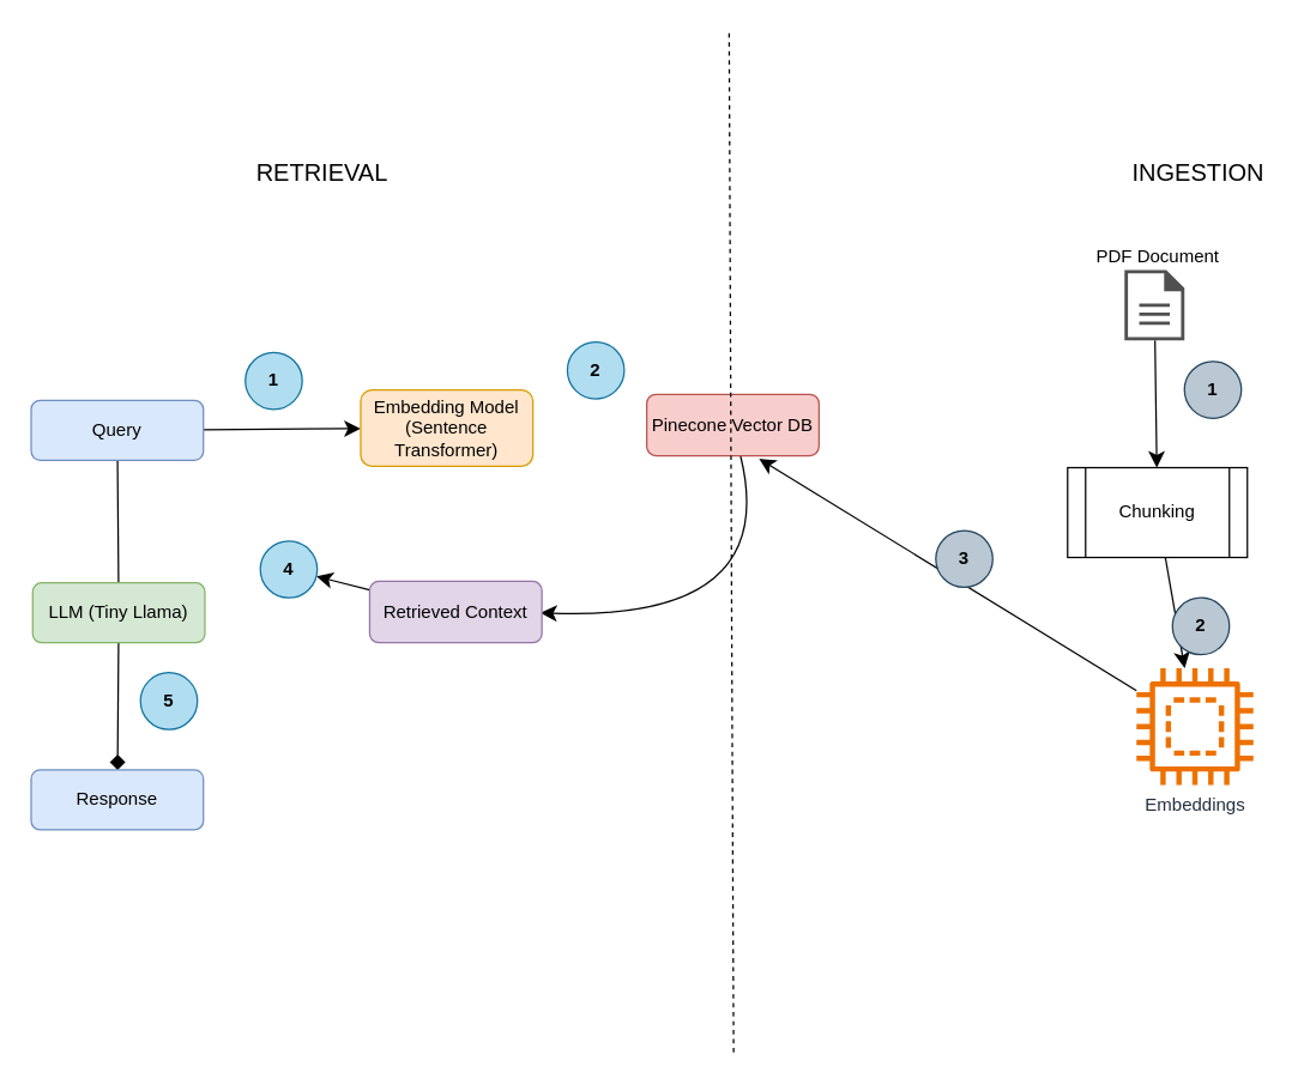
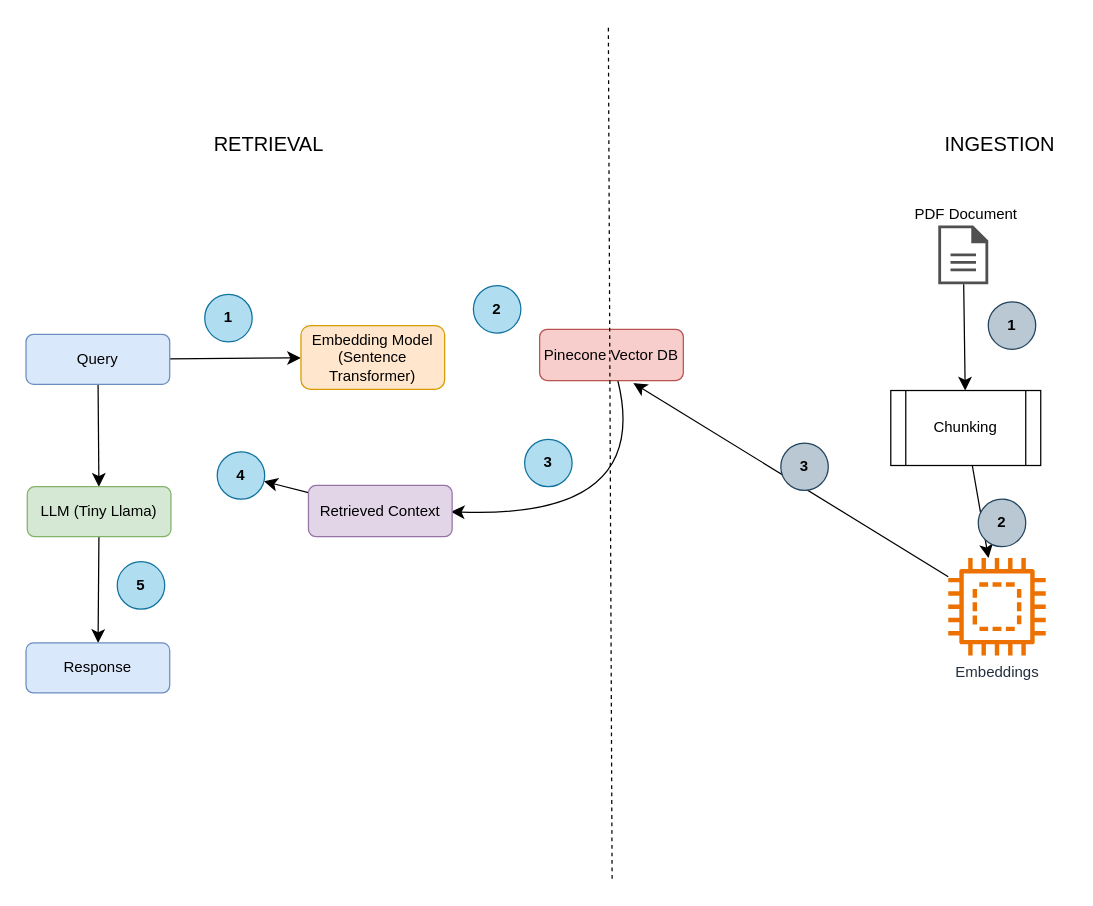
  <mxCell id="0" />
  <mxCell id="1" parent="0" />
  <mxCell id="2" value="" style="edgeStyle=none;curved=1;rounded=0;orthogonalLoop=1;jettySize=auto;html=1;fontSize=12;startSize=8;endSize=8;" edge="1" parent="1" source="3" target="11"><mxGeometry relative="1" as="geometry" /></mxCell>
  <mxCell id="3" value="" style="sketch=0;pointerEvents=1;shadow=0;dashed=0;html=1;strokeColor=none;fillColor=#505050;labelPosition=center;verticalLabelPosition=bottom;verticalAlign=top;outlineConnect=0;align=center;shape=mxgraph.office.concepts.document;" vertex="1" parent="1"><mxGeometry x="750" y="180" width="40" height="47" as="geometry" /></mxCell>
  <mxCell id="4" value="" style="edgeStyle=none;curved=1;rounded=0;orthogonalLoop=1;jettySize=auto;html=1;fontSize=12;startSize=8;endSize=8;" edge="1" parent="1" source="6" target="9"><mxGeometry relative="1" as="geometry" /></mxCell>
- <mxCell id="5" value="" style="edgeStyle=none;curved=1;rounded=0;orthogonalLoop=1;jettySize=auto;html=1;fontSize=12;startSize=8;endSize=8;endArrow=none;" edge="1" parent="1" source="6" target="18"><mxGeometry relative="1" as="geometry" /></mxCell>
+ <mxCell id="5" value="" style="edgeStyle=none;curved=1;rounded=0;orthogonalLoop=1;jettySize=auto;html=1;fontSize=12;startSize=8;endSize=8;" edge="1" parent="1" source="6" target="18"><mxGeometry relative="1" as="geometry" /></mxCell>
  <mxCell id="6" value="Query" style="rounded=1;whiteSpace=wrap;html=1;fillColor=#dae8fc;strokeColor=#6c8ebf;" vertex="1" parent="1"><mxGeometry x="20" y="267" width="115" height="40" as="geometry" /></mxCell>
  <mxCell id="7" value="" style="edgeStyle=none;curved=1;rounded=0;orthogonalLoop=1;jettySize=auto;html=1;fontSize=12;startSize=8;endSize=8;" edge="1" parent="1" source="8"><mxGeometry relative="1" as="geometry"><mxPoint x="360" y="409" as="targetPoint" /><Array as="points"><mxPoint x="521" y="415" /></Array></mxGeometry></mxCell>
  <mxCell id="8" value="Pinecone Vector DB" style="rounded=1;whiteSpace=wrap;html=1;fillColor=#f8cecc;strokeColor=#b85450;" vertex="1" parent="1"><mxGeometry x="431" y="263" width="115" height="41" as="geometry" /></mxCell>
  <mxCell id="9" value="Embedding Model&lt;div&gt;(Sentence Transformer)&lt;/div&gt;" style="rounded=1;whiteSpace=wrap;html=1;fillColor=#ffe6cc;strokeColor=#d79b00;" vertex="1" parent="1"><mxGeometry x="240" y="260" width="115" height="51" as="geometry" /></mxCell>
  <mxCell id="10" value="" style="edgeStyle=none;curved=1;rounded=0;orthogonalLoop=1;jettySize=auto;html=1;fontSize=12;startSize=8;endSize=8;" edge="1" parent="1" source="11" target="13"><mxGeometry relative="1" as="geometry" /></mxCell>
  <mxCell id="11" value="Chunking" style="shape=process;whiteSpace=wrap;html=1;backgroundOutline=1;" vertex="1" parent="1"><mxGeometry x="712" y="312" width="120" height="60" as="geometry" /></mxCell>
  <mxCell id="12" value="" style="edgeStyle=none;curved=1;rounded=0;orthogonalLoop=1;jettySize=auto;html=1;fontSize=12;startSize=8;endSize=8;" edge="1" parent="1" source="13"><mxGeometry relative="1" as="geometry"><mxPoint x="506" y="306" as="targetPoint" /></mxGeometry></mxCell>
  <mxCell id="13" value="Embeddings" style="sketch=0;outlineConnect=0;fontColor=#232F3E;gradientColor=none;fillColor=#ED7100;strokeColor=none;dashed=0;verticalLabelPosition=bottom;verticalAlign=top;align=center;html=1;fontSize=12;fontStyle=0;aspect=fixed;pointerEvents=1;shape=mxgraph.aws4.braket_embedded_simulator;" vertex="1" parent="1"><mxGeometry x="758" y="446" width="78" height="78" as="geometry" /></mxCell>
  <mxCell id="14" value="&lt;font style=&quot;font-size: 12px;&quot;&gt;PDF Document&lt;/font&gt;" style="text;html=1;align=center;verticalAlign=middle;resizable=0;points=[];autosize=1;strokeColor=none;fillColor=none;fontSize=16;" vertex="1" parent="1"><mxGeometry x="722" y="153" width="100" height="31" as="geometry" /></mxCell>
  <mxCell id="15" value="" style="edgeStyle=none;curved=1;rounded=0;orthogonalLoop=1;jettySize=auto;html=1;fontSize=12;startSize=8;endSize=8;" edge="1" parent="1" source="16" target="22"><mxGeometry relative="1" as="geometry" /></mxCell>
  <mxCell id="16" value="Retrieved Context" style="rounded=1;whiteSpace=wrap;html=1;fillColor=#e1d5e7;strokeColor=#9673a6;" vertex="1" parent="1"><mxGeometry x="246" y="388" width="115" height="41" as="geometry" /></mxCell>
- <mxCell id="17" value="" style="edgeStyle=none;curved=1;rounded=0;orthogonalLoop=1;jettySize=auto;html=1;fontSize=12;startSize=8;endSize=8;endArrow=diamond;" edge="1" parent="1" source="18" target="19"><mxGeometry relative="1" as="geometry" /></mxCell>
+ <mxCell id="17" value="" style="edgeStyle=none;curved=1;rounded=0;orthogonalLoop=1;jettySize=auto;html=1;fontSize=12;startSize=8;endSize=8;" edge="1" parent="1" source="18" target="19"><mxGeometry relative="1" as="geometry" /></mxCell>
  <mxCell id="18" value="LLM (Tiny Llama)" style="rounded=1;whiteSpace=wrap;html=1;fillColor=#d5e8d4;strokeColor=#82b366;" vertex="1" parent="1"><mxGeometry x="21" y="389" width="115" height="40" as="geometry" /></mxCell>
  <mxCell id="19" value="Response" style="rounded=1;whiteSpace=wrap;html=1;fillColor=#dae8fc;strokeColor=#6c8ebf;" vertex="1" parent="1"><mxGeometry x="20" y="514" width="115" height="40" as="geometry" /></mxCell>
  <mxCell id="20" value="&lt;b&gt;1&lt;/b&gt;" style="ellipse;whiteSpace=wrap;html=1;aspect=fixed;fillColor=#b1ddf0;strokeColor=#10739e;" vertex="1" parent="1"><mxGeometry x="163" y="235" width="38" height="38" as="geometry" /></mxCell>
  <mxCell id="21" value="&lt;b&gt;2&lt;/b&gt;" style="ellipse;whiteSpace=wrap;html=1;aspect=fixed;fillColor=#b1ddf0;strokeColor=#10739e;" vertex="1" parent="1"><mxGeometry x="378" y="228" width="38" height="38" as="geometry" /></mxCell>
  <mxCell id="22" value="&lt;b&gt;4&lt;/b&gt;" style="ellipse;whiteSpace=wrap;html=1;aspect=fixed;fillColor=#b1ddf0;strokeColor=#10739e;" vertex="1" parent="1"><mxGeometry x="173" y="361" width="38" height="38" as="geometry" /></mxCell>
  <mxCell id="23" value="&lt;b&gt;5&lt;/b&gt;" style="ellipse;whiteSpace=wrap;html=1;aspect=fixed;fillColor=#b1ddf0;strokeColor=#10739e;" vertex="1" parent="1"><mxGeometry x="93" y="449" width="38" height="38" as="geometry" /></mxCell>
+ <mxCell id="24" value="&lt;b&gt;3&lt;/b&gt;" style="ellipse;whiteSpace=wrap;html=1;aspect=fixed;fillColor=#b1ddf0;strokeColor=#10739e;" vertex="1" parent="1"><mxGeometry x="419" y="351" width="38" height="38" as="geometry" /></mxCell>
  <mxCell id="25" value="&lt;b&gt;2&lt;/b&gt;" style="ellipse;whiteSpace=wrap;html=1;aspect=fixed;fillColor=#bac8d3;strokeColor=#23445d;" vertex="1" parent="1"><mxGeometry x="782" y="399" width="38" height="38" as="geometry" /></mxCell>
  <mxCell id="26" value="&lt;b&gt;3&lt;/b&gt;&lt;span style=&quot;color: rgba(0, 0, 0, 0); font-family: monospace; font-size: 0px; text-align: start; text-wrap: nowrap;&quot;&gt;%3CmxGraphModel%3E%3Croot%3E%3CmxCell%20id%3D%220%22%2F%3E%3CmxCell%20id%3D%221%22%20parent%3D%220%22%2F%3E%3CmxCell%20id%3D%222%22%20value%3D%22%26lt%3Bb%26gt%3B2%26lt%3B%2Fb%26gt%3B%22%20style%3D%22ellipse%3BwhiteSpace%3Dwrap%3Bhtml%3D1%3Baspect%3Dfixed%3B%22%20vertex%3D%221%22%20parent%3D%221%22%3E%3CmxGeometry%20x%3D%22446%22%20y%3D%22407%22%20width%3D%2238%22%20height%3D%2238%22%20as%3D%22geometry%22%2F%3E%3C%2FmxCell%3E%3C%2Froot%3E%3C%2FmxGraphModel%3E&lt;/span&gt;" style="ellipse;whiteSpace=wrap;html=1;aspect=fixed;fillColor=#bac8d3;strokeColor=#23445d;" vertex="1" parent="1"><mxGeometry x="624" y="354" width="38" height="38" as="geometry" /></mxCell>
  <mxCell id="27" value="&lt;b&gt;1&lt;/b&gt;" style="ellipse;whiteSpace=wrap;html=1;aspect=fixed;fillColor=#bac8d3;strokeColor=#23445d;" vertex="1" parent="1"><mxGeometry x="790" y="241" width="38" height="38" as="geometry" /></mxCell>
  <mxCell id="28" value="" style="endArrow=none;dashed=1;html=1;rounded=0;fontSize=12;startSize=8;endSize=8;curved=1;" edge="1" parent="1"><mxGeometry width="50" height="50" relative="1" as="geometry"><mxPoint x="489" y="702.626" as="sourcePoint" /><mxPoint x="486" y="20" as="targetPoint" /></mxGeometry></mxCell>
  <mxCell id="29" value="RETRIEVAL" style="text;html=1;align=center;verticalAlign=middle;resizable=0;points=[];autosize=1;strokeColor=none;fillColor=none;fontSize=16;" vertex="1" parent="1"><mxGeometry x="160.5" y="99.5" width="106" height="31" as="geometry" /></mxCell>
  <mxCell id="30" value="INGESTION" style="text;html=1;align=center;verticalAlign=middle;resizable=0;points=[];autosize=1;strokeColor=none;fillColor=none;fontSize=16;" vertex="1" parent="1"><mxGeometry x="746" y="99.5" width="106" height="31" as="geometry" /></mxCell>
